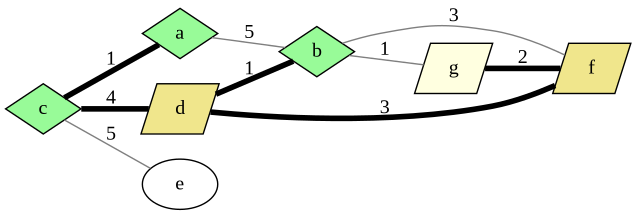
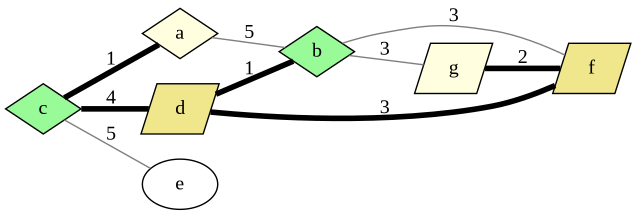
  digraph {
    fontname="Liberation Serif"
    rankdir=LR
    node [fillcolor=palegreen fixedsize=true fontname="Liberation Serif" shape=diamond style=filled]
    edge [color=black dir=none fontname="Liberation Serif" penwidth=4]
    b
-   a
+   a [fillcolor=lightyellow]
    f [fillcolor=khaki shape=parallelogram]
    g [fillcolor=lightyellow shape=parallelogram]
    c
    d [fillcolor=khaki shape=parallelogram]
    e [fillcolor=white shape=ellipse]
    b -> f [color=gray50 label=3 penwidth=1]
-   b -> g [color=gray50 label=1 penwidth=1]
+   b -> g [color=gray50 label=3 penwidth=1]
    a -> b [color=gray50 label=5 penwidth=1]
    g -> f [label=2]
    c -> a [label=1]
    c -> d [label=4]
    c -> e [color=gray50 label=5 penwidth=1]
    d -> b [label=1]
    d -> f [label=3]
  }
